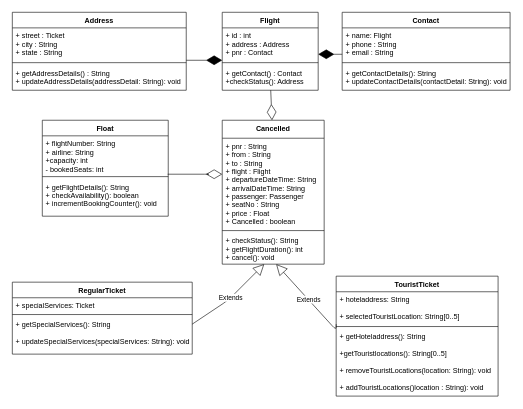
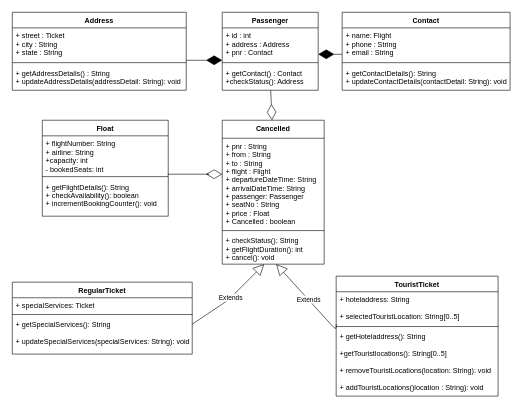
  <mxCell id="0" />
  <mxCell id="1" parent="0" />
  <mxCell id="2" value="Cancelled" style="swimlane;fontStyle=1;align=center;verticalAlign=top;childLayout=stackLayout;horizontal=1;startSize=30;horizontalStack=0;resizeParent=1;resizeParentMax=0;resizeLast=0;collapsible=1;marginBottom=0;" parent="1" vertex="1"><mxGeometry x="370" y="200" width="170" height="240" as="geometry" /></mxCell>
  <mxCell id="3" value="+ pnr : String&#10;+ from : String&#10;+ to : String&#10;+ flight : Flight&#10;+ departureDateTime: String&#10;+ arrivalDateTime: String&#10;+ passenger: Passenger&#10;+ seatNo : String&#10;+ price : Float&#10;+ Cancelled : boolean" style="text;strokeColor=none;fillColor=none;align=left;verticalAlign=top;spacingLeft=4;spacingRight=4;overflow=hidden;rotatable=0;points=[[0,0.5],[1,0.5]];portConstraint=eastwest;" parent="2" vertex="1"><mxGeometry y="30" width="170" height="150" as="geometry" /></mxCell>
  <mxCell id="4" value="" style="line;strokeWidth=1;fillColor=none;align=left;verticalAlign=middle;spacingTop=-1;spacingLeft=3;spacingRight=3;rotatable=0;labelPosition=right;points=[];portConstraint=eastwest;" parent="2" vertex="1"><mxGeometry y="180" width="170" height="8" as="geometry" /></mxCell>
  <mxCell id="5" value="+ checkStatus(): String&#10;+ getFlightDuration(): int&#10;+ cancel(): void" style="text;strokeColor=none;fillColor=none;align=left;verticalAlign=top;spacingLeft=4;spacingRight=4;overflow=hidden;rotatable=0;points=[[0,0.5],[1,0.5]];portConstraint=eastwest;" parent="2" vertex="1"><mxGeometry y="188" width="170" height="52" as="geometry" /></mxCell>
  <mxCell id="6" value="Float" style="swimlane;fontStyle=1;align=center;verticalAlign=top;childLayout=stackLayout;horizontal=1;startSize=26;horizontalStack=0;resizeParent=1;resizeParentMax=0;resizeLast=0;collapsible=1;marginBottom=0;" parent="1" vertex="1"><mxGeometry x="70" y="200" width="210" height="160" as="geometry" /></mxCell>
  <mxCell id="7" value="+ flightNumber: String&#10;+ airline: String&#10;+capacity: int&#10;- bookedSeats: int" style="text;strokeColor=none;fillColor=none;align=left;verticalAlign=top;spacingLeft=4;spacingRight=4;overflow=hidden;rotatable=0;points=[[0,0.5],[1,0.5]];portConstraint=eastwest;" parent="6" vertex="1"><mxGeometry y="26" width="210" height="64" as="geometry" /></mxCell>
  <mxCell id="8" value="" style="line;strokeWidth=1;fillColor=none;align=left;verticalAlign=middle;spacingTop=-1;spacingLeft=3;spacingRight=3;rotatable=0;labelPosition=right;points=[];portConstraint=eastwest;" parent="6" vertex="1"><mxGeometry y="90" width="210" height="8" as="geometry" /></mxCell>
  <mxCell id="9" value="+ getFlightDetails(): String&#10;+ checkAvailability(): boolean&#10;+ incrementBookingCounter(): void" style="text;strokeColor=none;fillColor=none;align=left;verticalAlign=top;spacingLeft=4;spacingRight=4;overflow=hidden;rotatable=0;points=[[0,0.5],[1,0.5]];portConstraint=eastwest;" parent="6" vertex="1"><mxGeometry y="98" width="210" height="62" as="geometry" /></mxCell>
  <mxCell id="10" value="Address" style="swimlane;fontStyle=1;align=center;verticalAlign=top;childLayout=stackLayout;horizontal=1;startSize=26;horizontalStack=0;resizeParent=1;resizeParentMax=0;resizeLast=0;collapsible=1;marginBottom=0;" parent="1" vertex="1"><mxGeometry x="20" y="20" width="290" height="130" as="geometry" /></mxCell>
  <mxCell id="11" value="+ street : Ticket&#10;+ city : String&#10;+ state : String" style="text;strokeColor=none;fillColor=none;align=left;verticalAlign=top;spacingLeft=4;spacingRight=4;overflow=hidden;rotatable=0;points=[[0,0.5],[1,0.5]];portConstraint=eastwest;" parent="10" vertex="1"><mxGeometry y="26" width="290" height="54" as="geometry" /></mxCell>
  <mxCell id="12" value="" style="line;strokeWidth=1;fillColor=none;align=left;verticalAlign=middle;spacingTop=-1;spacingLeft=3;spacingRight=3;rotatable=0;labelPosition=right;points=[];portConstraint=eastwest;" parent="10" vertex="1"><mxGeometry y="80" width="290" height="8" as="geometry" /></mxCell>
  <mxCell id="13" value="+ getAddressDetails() : String&#10;+ updateAddressDetails(addressDetail: String): void" style="text;strokeColor=none;fillColor=none;align=left;verticalAlign=top;spacingLeft=4;spacingRight=4;overflow=hidden;rotatable=0;points=[[0,0.5],[1,0.5]];portConstraint=eastwest;" parent="10" vertex="1"><mxGeometry y="88" width="290" height="42" as="geometry" /></mxCell>
- <mxCell id="14" value="Flight" style="swimlane;fontStyle=1;align=center;verticalAlign=top;childLayout=stackLayout;horizontal=1;startSize=26;horizontalStack=0;resizeParent=1;resizeParentMax=0;resizeLast=0;collapsible=1;marginBottom=0;" parent="1" vertex="1"><mxGeometry x="370" y="20" width="160" height="130" as="geometry" /></mxCell>
+ <mxCell id="14" value="Passenger" style="swimlane;fontStyle=1;align=center;verticalAlign=top;childLayout=stackLayout;horizontal=1;startSize=26;horizontalStack=0;resizeParent=1;resizeParentMax=0;resizeLast=0;collapsible=1;marginBottom=0;" parent="1" vertex="1"><mxGeometry x="370" y="20" width="160" height="130" as="geometry" /></mxCell>
  <mxCell id="15" value="+ id : int&#10;+ address : Address&#10;+ pnr : Contact" style="text;strokeColor=none;fillColor=none;align=left;verticalAlign=top;spacingLeft=4;spacingRight=4;overflow=hidden;rotatable=0;points=[[0,0.5],[1,0.5]];portConstraint=eastwest;" parent="14" vertex="1"><mxGeometry y="26" width="160" height="54" as="geometry" /></mxCell>
  <mxCell id="16" value="" style="line;strokeWidth=1;fillColor=none;align=left;verticalAlign=middle;spacingTop=-1;spacingLeft=3;spacingRight=3;rotatable=0;labelPosition=right;points=[];portConstraint=eastwest;" parent="14" vertex="1"><mxGeometry y="80" width="160" height="8" as="geometry" /></mxCell>
  <mxCell id="17" value="+ getContact() : Contact&#10;+checkStatus(): Address" style="text;strokeColor=none;fillColor=none;align=left;verticalAlign=top;spacingLeft=4;spacingRight=4;overflow=hidden;rotatable=0;points=[[0,0.5],[1,0.5]];portConstraint=eastwest;" parent="14" vertex="1"><mxGeometry y="88" width="160" height="42" as="geometry" /></mxCell>
  <mxCell id="18" value="Contact" style="swimlane;fontStyle=1;align=center;verticalAlign=top;childLayout=stackLayout;horizontal=1;startSize=26;horizontalStack=0;resizeParent=1;resizeParentMax=0;resizeLast=0;collapsible=1;marginBottom=0;" parent="1" vertex="1"><mxGeometry x="570" y="20" width="280" height="130" as="geometry" /></mxCell>
  <mxCell id="19" value="+ name: Flight&#10;+ phone : String&#10;+ email : String" style="text;strokeColor=none;fillColor=none;align=left;verticalAlign=top;spacingLeft=4;spacingRight=4;overflow=hidden;rotatable=0;points=[[0,0.5],[1,0.5]];portConstraint=eastwest;" parent="18" vertex="1"><mxGeometry y="26" width="280" height="54" as="geometry" /></mxCell>
  <mxCell id="20" value="" style="line;strokeWidth=1;fillColor=none;align=left;verticalAlign=middle;spacingTop=-1;spacingLeft=3;spacingRight=3;rotatable=0;labelPosition=right;points=[];portConstraint=eastwest;" parent="18" vertex="1"><mxGeometry y="80" width="280" height="8" as="geometry" /></mxCell>
  <mxCell id="21" value="+ getContactDetails(): String&#10;+ updateContactDetails(contactDetail: String): void" style="text;strokeColor=none;fillColor=none;align=left;verticalAlign=top;spacingLeft=4;spacingRight=4;overflow=hidden;rotatable=0;points=[[0,0.5],[1,0.5]];portConstraint=eastwest;" parent="18" vertex="1"><mxGeometry y="88" width="280" height="42" as="geometry" /></mxCell>
  <mxCell id="22" value="RegularTicket" style="swimlane;fontStyle=1;align=center;verticalAlign=top;childLayout=stackLayout;horizontal=1;startSize=26;horizontalStack=0;resizeParent=1;resizeParentMax=0;resizeLast=0;collapsible=1;marginBottom=0;" parent="1" vertex="1"><mxGeometry x="20" y="470" width="300" height="120" as="geometry" /></mxCell>
  <mxCell id="23" value="+ specialServices: Ticket" style="text;strokeColor=none;fillColor=none;align=left;verticalAlign=top;spacingLeft=4;spacingRight=4;overflow=hidden;rotatable=0;points=[[0,0.5],[1,0.5]];portConstraint=eastwest;" parent="22" vertex="1"><mxGeometry y="26" width="300" height="24" as="geometry" /></mxCell>
  <mxCell id="24" value="" style="line;strokeWidth=1;fillColor=none;align=left;verticalAlign=middle;spacingTop=-1;spacingLeft=3;spacingRight=3;rotatable=0;labelPosition=right;points=[];portConstraint=eastwest;" parent="22" vertex="1"><mxGeometry y="50" width="300" height="8" as="geometry" /></mxCell>
  <mxCell id="25" value="+ getSpecialServices(): String&#10;&#10;+ updateSpecialServices(specialServices: String): void" style="text;strokeColor=none;fillColor=none;align=left;verticalAlign=top;spacingLeft=4;spacingRight=4;overflow=hidden;rotatable=0;points=[[0,0.5],[1,0.5]];portConstraint=eastwest;" parent="22" vertex="1"><mxGeometry y="58" width="300" height="62" as="geometry" /></mxCell>
  <mxCell id="26" value="TouristTicket" style="swimlane;fontStyle=1;align=center;verticalAlign=top;childLayout=stackLayout;horizontal=1;startSize=26;horizontalStack=0;resizeParent=1;resizeParentMax=0;resizeLast=0;collapsible=1;marginBottom=0;" parent="1" vertex="1"><mxGeometry x="560" y="460" width="270" height="200" as="geometry" /></mxCell>
  <mxCell id="27" value="+ hoteladdress: String&#10;&#10;+ selectedTouristLocation: String[0..5]&#10;" style="text;strokeColor=none;fillColor=none;align=left;verticalAlign=top;spacingLeft=4;spacingRight=4;overflow=hidden;rotatable=0;points=[[0,0.5],[1,0.5]];portConstraint=eastwest;" parent="26" vertex="1"><mxGeometry y="26" width="270" height="54" as="geometry" /></mxCell>
  <mxCell id="28" value="" style="line;strokeWidth=1;fillColor=none;align=left;verticalAlign=middle;spacingTop=-1;spacingLeft=3;spacingRight=3;rotatable=0;labelPosition=right;points=[];portConstraint=eastwest;" parent="26" vertex="1"><mxGeometry y="80" width="270" height="8" as="geometry" /></mxCell>
  <mxCell id="29" value="+ getHoteladdress(): String&#10;&#10;+getTouristlocations(): String[0..5]&#10;&#10;+ removeTouristLocations(location: String): void&#10;&#10;+ addTouristLocations()location : String): void " style="text;strokeColor=none;fillColor=none;align=left;verticalAlign=top;spacingLeft=4;spacingRight=4;overflow=hidden;rotatable=0;points=[[0,0.5],[1,0.5]];portConstraint=eastwest;" parent="26" vertex="1"><mxGeometry y="88" width="270" height="112" as="geometry" /></mxCell>
  <mxCell id="30" value="" style="endArrow=diamondThin;endFill=1;endSize=24;html=1;" parent="1" edge="1"><mxGeometry width="160" relative="1" as="geometry"><mxPoint x="310" y="100" as="sourcePoint" /><mxPoint x="370" y="100" as="targetPoint" /></mxGeometry></mxCell>
  <mxCell id="31" value="" style="endArrow=diamondThin;endFill=1;endSize=24;html=1;" parent="1" edge="1"><mxGeometry width="160" relative="1" as="geometry"><mxPoint x="570" y="90" as="sourcePoint" /><mxPoint x="530" y="90" as="targetPoint" /><Array as="points"><mxPoint x="570" y="90" /></Array></mxGeometry></mxCell>
  <mxCell id="32" value="" style="endArrow=diamondThin;endFill=0;endSize=24;html=1;" parent="1" source="17" edge="1"><mxGeometry width="160" relative="1" as="geometry"><mxPoint x="340" y="190" as="sourcePoint" /><mxPoint x="453" y="200" as="targetPoint" /></mxGeometry></mxCell>
  <mxCell id="33" value="" style="endArrow=diamondThin;endFill=0;endSize=24;html=1;entryX=0;entryY=0.4;entryDx=0;entryDy=0;entryPerimeter=0;" parent="1" target="3" edge="1"><mxGeometry width="160" relative="1" as="geometry"><mxPoint x="279" y="290" as="sourcePoint" /><mxPoint x="370" y="274.5" as="targetPoint" /><Array as="points"><mxPoint x="279" y="290" /><mxPoint x="350" y="290" /></Array></mxGeometry></mxCell>
  <mxCell id="34" value="Extends" style="endArrow=block;endSize=16;endFill=0;html=1;" parent="1" edge="1"><mxGeometry width="160" relative="1" as="geometry"><mxPoint x="560" y="540" as="sourcePoint" /><mxPoint x="460" y="440" as="targetPoint" /><Array as="points"><mxPoint x="560" y="540" /><mxPoint x="560" y="550" /></Array></mxGeometry></mxCell>
  <mxCell id="35" value="Extends" style="endArrow=block;endSize=16;endFill=0;html=1;" parent="1" edge="1"><mxGeometry width="160" relative="1" as="geometry"><mxPoint x="320" y="540" as="sourcePoint" /><mxPoint x="440" y="440" as="targetPoint" /><Array as="points"><mxPoint x="380" y="500" /></Array></mxGeometry></mxCell>
